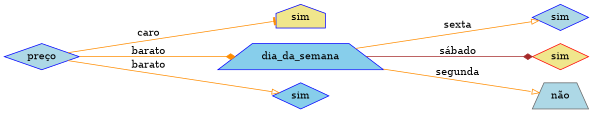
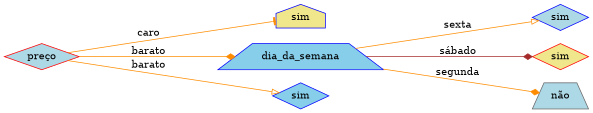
  digraph {
    rankdir=LR
    ranksep=2
    node [color=blue fillcolor=lightblue shape=diamond style=filled]
    edge [arrowhead=diamond color=darkorange]
-   n1 [label="preço"]
+   n1 [color=red label="preço"]
    n2 [fillcolor=khaki label=sim shape=house]
    n3 [fillcolor=skyblue label=dia_da_semana shape=trapezium]
    n4 [fillcolor=skyblue label=sim]
    n5 [label=sim]
    n6 [color=red fillcolor=khaki label=sim]
    n7 [color=gray40 label="não" shape=trapezium]
    n1 -> n2 [arrowhead=tee label=caro]
    n1 -> n3 [label=barato]
    n1 -> n4 [arrowhead=onormal label=barato]
    n3 -> n5 [arrowhead=onormal label=sexta]
    n3 -> n6 [color=brown label="sábado"]
-   n3 -> n7 [arrowhead=onormal label=segunda]
+   n3 -> n7 [label=segunda]
  }
